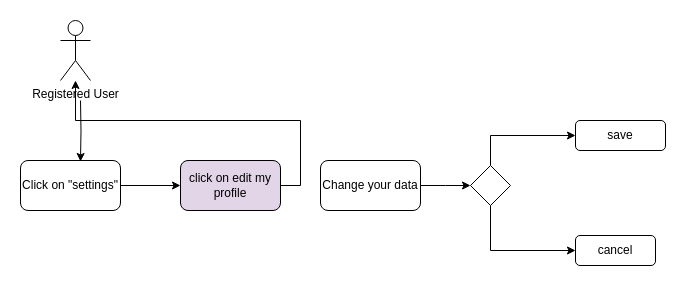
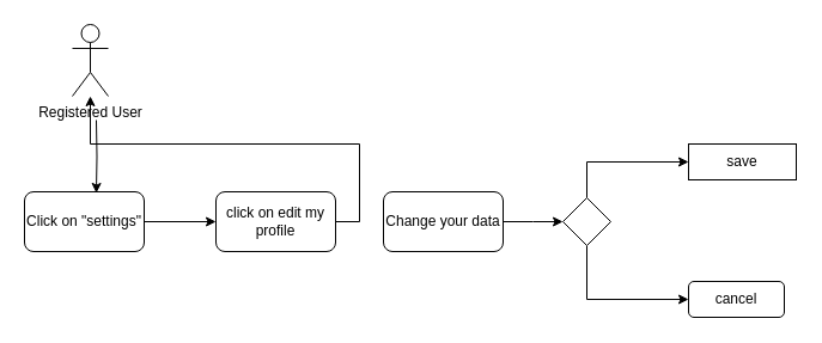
  <mxCell id="0" />
  <mxCell id="1" parent="0" />
  <mxCell id="2" style="edgeStyle=orthogonalEdgeStyle;rounded=0;orthogonalLoop=1;jettySize=auto;html=1;exitX=1;exitY=0.5;exitDx=0;exitDy=0;entryX=0;entryY=0.5;entryDx=0;entryDy=0;" edge="1" parent="1" source="3" target="7"><mxGeometry relative="1" as="geometry" /></mxCell>
  <mxCell id="3" value="Click on &quot;settings&quot;" style="rounded=1;whiteSpace=wrap;html=1;" parent="1" vertex="1"><mxGeometry x="20" y="160" width="100" height="50" as="geometry" /></mxCell>
  <mxCell id="4" style="edgeStyle=orthogonalEdgeStyle;rounded=0;orthogonalLoop=1;jettySize=auto;html=1;entryX=0.6;entryY=0.02;entryDx=0;entryDy=0;entryPerimeter=0;" edge="1" parent="1" target="3"><mxGeometry relative="1" as="geometry"><mxPoint x="80" y="100" as="sourcePoint" /></mxGeometry></mxCell>
  <mxCell id="5" value="Registered User" style="shape=umlActor;verticalLabelPosition=bottom;verticalAlign=top;html=1;outlineConnect=0;" parent="1" vertex="1"><mxGeometry x="60" y="20" width="30" height="60" as="geometry" /></mxCell>
  <mxCell id="6" style="edgeStyle=orthogonalEdgeStyle;rounded=0;orthogonalLoop=1;jettySize=auto;html=1;exitX=1;exitY=0.5;exitDx=0;exitDy=0;" edge="1" parent="1" source="7" target="5"><mxGeometry relative="1" as="geometry" /></mxCell>
- <mxCell id="7" value="click on edit my profile" style="rounded=1;whiteSpace=wrap;html=1;fillColor=#e1d5e7;" vertex="1" parent="1"><mxGeometry x="180" y="160" width="100" height="50" as="geometry" /></mxCell>
- <mxCell id="8" value="save" style="rounded=1;whiteSpace=wrap;html=1;" vertex="1" parent="1"><mxGeometry x="575" y="120" width="90" height="30" as="geometry" /></mxCell>
+ <mxCell id="7" value="click on edit my profile" style="rounded=1;whiteSpace=wrap;html=1;" vertex="1" parent="1"><mxGeometry x="180" y="160" width="100" height="50" as="geometry" /></mxCell>
+ <mxCell id="8" value="save" style="whiteSpace=wrap;html=1;rounded=0;" vertex="1" parent="1"><mxGeometry x="575" y="120" width="90" height="30" as="geometry" /></mxCell>
  <mxCell id="9" value="cancel" style="rounded=1;whiteSpace=wrap;html=1;" vertex="1" parent="1"><mxGeometry x="575" y="235" width="80" height="30" as="geometry" /></mxCell>
  <mxCell id="10" style="edgeStyle=orthogonalEdgeStyle;rounded=0;orthogonalLoop=1;jettySize=auto;html=1;exitX=1;exitY=0.5;exitDx=0;exitDy=0;entryX=0;entryY=0.5;entryDx=0;entryDy=0;" edge="1" parent="1" source="11"><mxGeometry relative="1" as="geometry"><mxPoint x="470" y="185" as="targetPoint" /></mxGeometry></mxCell>
  <mxCell id="11" value="Change your data" style="rounded=1;whiteSpace=wrap;html=1;" vertex="1" parent="1"><mxGeometry x="320" y="160" width="100" height="50" as="geometry" /></mxCell>
  <mxCell id="12" style="edgeStyle=orthogonalEdgeStyle;rounded=0;orthogonalLoop=1;jettySize=auto;html=1;exitX=0.5;exitY=0;exitDx=0;exitDy=0;entryX=0;entryY=0.5;entryDx=0;entryDy=0;" edge="1" parent="1" source="14" target="8"><mxGeometry relative="1" as="geometry" /></mxCell>
  <mxCell id="13" style="edgeStyle=orthogonalEdgeStyle;rounded=0;orthogonalLoop=1;jettySize=auto;html=1;exitX=0.5;exitY=1;exitDx=0;exitDy=0;entryX=0;entryY=0.5;entryDx=0;entryDy=0;" edge="1" parent="1" source="14" target="9"><mxGeometry relative="1" as="geometry" /></mxCell>
  <mxCell id="14" value="" style="rhombus;whiteSpace=wrap;html=1;" vertex="1" parent="1"><mxGeometry x="470" y="165" width="40" height="40" as="geometry" /></mxCell>
